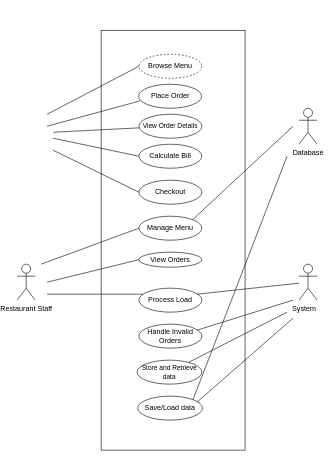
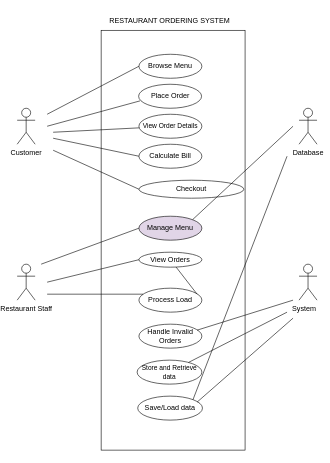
  <mxCell id="0" />
  <mxCell id="1" parent="0" />
  <mxCell id="2" value="" style="rounded=0;whiteSpace=wrap;html=1;" vertex="1" parent="1"><mxGeometry x="160" y="50" width="240" height="700" as="geometry" /></mxCell>
+ <mxCell id="3" value="Customer" style="shape=umlActor;verticalLabelPosition=bottom;verticalAlign=top;html=1;outlineConnect=0;" vertex="1" parent="1"><mxGeometry x="20" y="180" width="30" height="60" as="geometry" /></mxCell>
  <mxCell id="4" value="Restaurant Staff" style="shape=umlActor;verticalLabelPosition=bottom;verticalAlign=top;html=1;outlineConnect=0;" vertex="1" parent="1"><mxGeometry x="20" y="440" width="30" height="60" as="geometry" /></mxCell>
  <mxCell id="5" value="Database" style="shape=umlActor;verticalLabelPosition=bottom;verticalAlign=top;html=1;outlineConnect=0;" vertex="1" parent="1"><mxGeometry x="490" y="180" width="30" height="60" as="geometry" /></mxCell>
  <mxCell id="6" value="System&lt;span style=&quot;white-space: pre;&quot;&gt;&#09;&lt;/span&gt;" style="shape=umlActor;verticalLabelPosition=bottom;verticalAlign=top;html=1;outlineConnect=0;" vertex="1" parent="1"><mxGeometry x="490" y="440" width="30" height="60" as="geometry" /></mxCell>
  <mxCell id="7" value="Place Order" style="ellipse;whiteSpace=wrap;html=1;" vertex="1" parent="1"><mxGeometry x="222.5" y="140" width="105" height="40" as="geometry" /></mxCell>
  <mxCell id="8" value="&lt;font style=&quot;font-size: 11px;&quot;&gt;View Order Details&lt;br&gt;&lt;/font&gt;" style="ellipse;whiteSpace=wrap;html=1;" vertex="1" parent="1"><mxGeometry x="223" y="190" width="105" height="40" as="geometry" /></mxCell>
  <mxCell id="9" value="Calculate Bill" style="ellipse;whiteSpace=wrap;html=1;" vertex="1" parent="1"><mxGeometry x="223" y="240" width="105" height="40" as="geometry" /></mxCell>
- <mxCell id="10" value="Checkout" style="ellipse;whiteSpace=wrap;html=1;" vertex="1" parent="1"><mxGeometry x="223" y="300" width="105" height="40" as="geometry" /></mxCell>
- <mxCell id="11" value="Manage Menu" style="ellipse;whiteSpace=wrap;html=1;" vertex="1" parent="1"><mxGeometry x="223" y="360" width="105" height="40" as="geometry" /></mxCell>
+ <mxCell id="10" value="Checkout" style="ellipse;whiteSpace=wrap;html=1;" vertex="1" parent="1"><mxGeometry x="223" y="300" width="175" height="30" as="geometry" /></mxCell>
+ <mxCell id="11" value="Manage Menu" style="ellipse;whiteSpace=wrap;html=1;fillColor=#e1d5e7;" vertex="1" parent="1"><mxGeometry x="223" y="360" width="105" height="40" as="geometry" /></mxCell>
  <mxCell id="12" value="View Orders" style="ellipse;whiteSpace=wrap;html=1;" vertex="1" parent="1"><mxGeometry x="223" y="420" width="105" height="25" as="geometry" /></mxCell>
  <mxCell id="13" value="Process Load" style="ellipse;whiteSpace=wrap;html=1;" vertex="1" parent="1"><mxGeometry x="223" y="480" width="105" height="40" as="geometry" /></mxCell>
- <mxCell id="14" value="Browse Menu" style="ellipse;whiteSpace=wrap;html=1;dashed=1;" vertex="1" parent="1"><mxGeometry x="223" y="90" width="105" height="40" as="geometry" /></mxCell>
+ <mxCell id="14" value="Browse Menu" style="ellipse;whiteSpace=wrap;html=1;" vertex="1" parent="1"><mxGeometry x="223" y="90" width="105" height="40" as="geometry" /></mxCell>
  <mxCell id="15" value="Handle Invalid Orders" style="ellipse;whiteSpace=wrap;html=1;" vertex="1" parent="1"><mxGeometry x="223" y="540" width="105" height="40" as="geometry" /></mxCell>
  <mxCell id="16" value="&lt;font style=&quot;font-size: 11px;&quot;&gt;Store and Retrieve data&lt;/font&gt;" style="ellipse;whiteSpace=wrap;html=1;" vertex="1" parent="1"><mxGeometry x="220" y="600" width="108" height="40" as="geometry" /></mxCell>
  <mxCell id="17" value="Save/Load data" style="ellipse;whiteSpace=wrap;html=1;" vertex="1" parent="1"><mxGeometry x="221" y="660" width="108" height="40" as="geometry" /></mxCell>
  <mxCell id="18" value="" style="edgeStyle=none;html=1;endArrow=none;verticalAlign=bottom;rounded=0;entryX=0;entryY=0.5;entryDx=0;entryDy=0;" edge="1" parent="1" target="14"><mxGeometry width="160" relative="1" as="geometry"><mxPoint x="70" y="190" as="sourcePoint" /><mxPoint x="180" y="400" as="targetPoint" /></mxGeometry></mxCell>
  <mxCell id="19" value="" style="edgeStyle=none;html=1;endArrow=none;verticalAlign=bottom;rounded=0;entryX=0.022;entryY=0.693;entryDx=0;entryDy=0;entryPerimeter=0;" edge="1" parent="1" target="7"><mxGeometry width="160" relative="1" as="geometry"><mxPoint x="70" y="210" as="sourcePoint" /><mxPoint x="180" y="400" as="targetPoint" /></mxGeometry></mxCell>
  <mxCell id="20" value="" style="edgeStyle=none;html=1;endArrow=none;verticalAlign=bottom;rounded=0;" edge="1" parent="1" target="8"><mxGeometry width="160" relative="1" as="geometry"><mxPoint x="80" y="220" as="sourcePoint" /><mxPoint x="235" y="178" as="targetPoint" /></mxGeometry></mxCell>
  <mxCell id="21" value="" style="edgeStyle=none;html=1;endArrow=none;verticalAlign=bottom;rounded=0;entryX=0;entryY=0.5;entryDx=0;entryDy=0;" edge="1" parent="1" target="9"><mxGeometry width="160" relative="1" as="geometry"><mxPoint x="80" y="230" as="sourcePoint" /><mxPoint x="233" y="223" as="targetPoint" /></mxGeometry></mxCell>
  <mxCell id="22" value="" style="edgeStyle=none;html=1;endArrow=none;verticalAlign=bottom;rounded=0;entryX=0;entryY=0.5;entryDx=0;entryDy=0;" edge="1" parent="1" target="10"><mxGeometry width="160" relative="1" as="geometry"><mxPoint x="80" y="250" as="sourcePoint" /><mxPoint x="243" y="233" as="targetPoint" /></mxGeometry></mxCell>
  <mxCell id="23" value="" style="edgeStyle=none;html=1;endArrow=none;verticalAlign=bottom;rounded=0;entryX=0;entryY=0.5;entryDx=0;entryDy=0;" edge="1" parent="1" target="11"><mxGeometry width="160" relative="1" as="geometry"><mxPoint x="60" y="440" as="sourcePoint" /><mxPoint x="220" y="440" as="targetPoint" /></mxGeometry></mxCell>
  <mxCell id="24" value="" style="edgeStyle=none;html=1;endArrow=none;verticalAlign=bottom;rounded=0;entryX=0;entryY=0.5;entryDx=0;entryDy=0;" edge="1" parent="1" target="12"><mxGeometry width="160" relative="1" as="geometry"><mxPoint x="70" y="470" as="sourcePoint" /><mxPoint x="230" y="450" as="targetPoint" /></mxGeometry></mxCell>
  <mxCell id="25" value="" style="edgeStyle=none;html=1;endArrow=none;verticalAlign=bottom;rounded=0;" edge="1" parent="1"><mxGeometry width="160" relative="1" as="geometry"><mxPoint x="70" y="490" as="sourcePoint" /><mxPoint x="230" y="490" as="targetPoint" /></mxGeometry></mxCell>
- <mxCell id="26" value="" style="edgeStyle=none;html=1;endArrow=none;verticalAlign=bottom;rounded=0;exitX=0.924;exitY=0.25;exitDx=0;exitDy=0;exitPerimeter=0;" edge="1" parent="1" source="13" target="6"><mxGeometry width="160" relative="1" as="geometry"><mxPoint x="20" y="400" as="sourcePoint" /><mxPoint x="180" y="400" as="targetPoint" /></mxGeometry></mxCell>
+ <mxCell id="26" value="" style="edgeStyle=none;html=1;endArrow=none;verticalAlign=bottom;rounded=0;exitX=0.924;exitY=0.25;exitDx=0;exitDy=0;exitPerimeter=0;" edge="1" parent="1" source="13" target="12"><mxGeometry width="160" relative="1" as="geometry"><mxPoint x="20" y="400" as="sourcePoint" /><mxPoint x="180" y="400" as="targetPoint" /></mxGeometry></mxCell>
  <mxCell id="27" value="" style="edgeStyle=none;html=1;endArrow=none;verticalAlign=bottom;rounded=0;" edge="1" parent="1"><mxGeometry width="160" relative="1" as="geometry"><mxPoint x="320" y="550" as="sourcePoint" /><mxPoint x="480" y="500" as="targetPoint" /></mxGeometry></mxCell>
  <mxCell id="28" value="" style="edgeStyle=none;html=1;endArrow=none;verticalAlign=bottom;rounded=0;" edge="1" parent="1" source="16"><mxGeometry width="160" relative="1" as="geometry"><mxPoint x="310" y="610" as="sourcePoint" /><mxPoint x="470" y="520" as="targetPoint" /></mxGeometry></mxCell>
  <mxCell id="29" value="" style="edgeStyle=none;html=1;endArrow=none;verticalAlign=bottom;rounded=0;exitX=1;exitY=0;exitDx=0;exitDy=0;" edge="1" parent="1" source="11"><mxGeometry width="160" relative="1" as="geometry"><mxPoint x="20" y="400" as="sourcePoint" /><mxPoint x="480" y="210" as="targetPoint" /></mxGeometry></mxCell>
  <mxCell id="30" value="" style="edgeStyle=none;html=1;endArrow=none;verticalAlign=bottom;rounded=0;" edge="1" parent="1"><mxGeometry width="160" relative="1" as="geometry"><mxPoint x="320" y="670" as="sourcePoint" /><mxPoint x="480" y="530" as="targetPoint" /></mxGeometry></mxCell>
  <mxCell id="31" value="" style="edgeStyle=none;html=1;endArrow=none;verticalAlign=bottom;rounded=0;exitX=1;exitY=0;exitDx=0;exitDy=0;" edge="1" parent="1" source="17"><mxGeometry width="160" relative="1" as="geometry"><mxPoint x="380" y="350" as="sourcePoint" /><mxPoint x="470" y="260" as="targetPoint" /></mxGeometry></mxCell>
+ <mxCell id="32" value="RESTAURANT ORDERING SYSTEM" style="text;html=1;align=center;verticalAlign=middle;resizable=0;points=[];autosize=1;strokeColor=none;fillColor=none;" vertex="1" parent="1"><mxGeometry x="159" y="20" width="230" height="30" as="geometry" /></mxCell>
